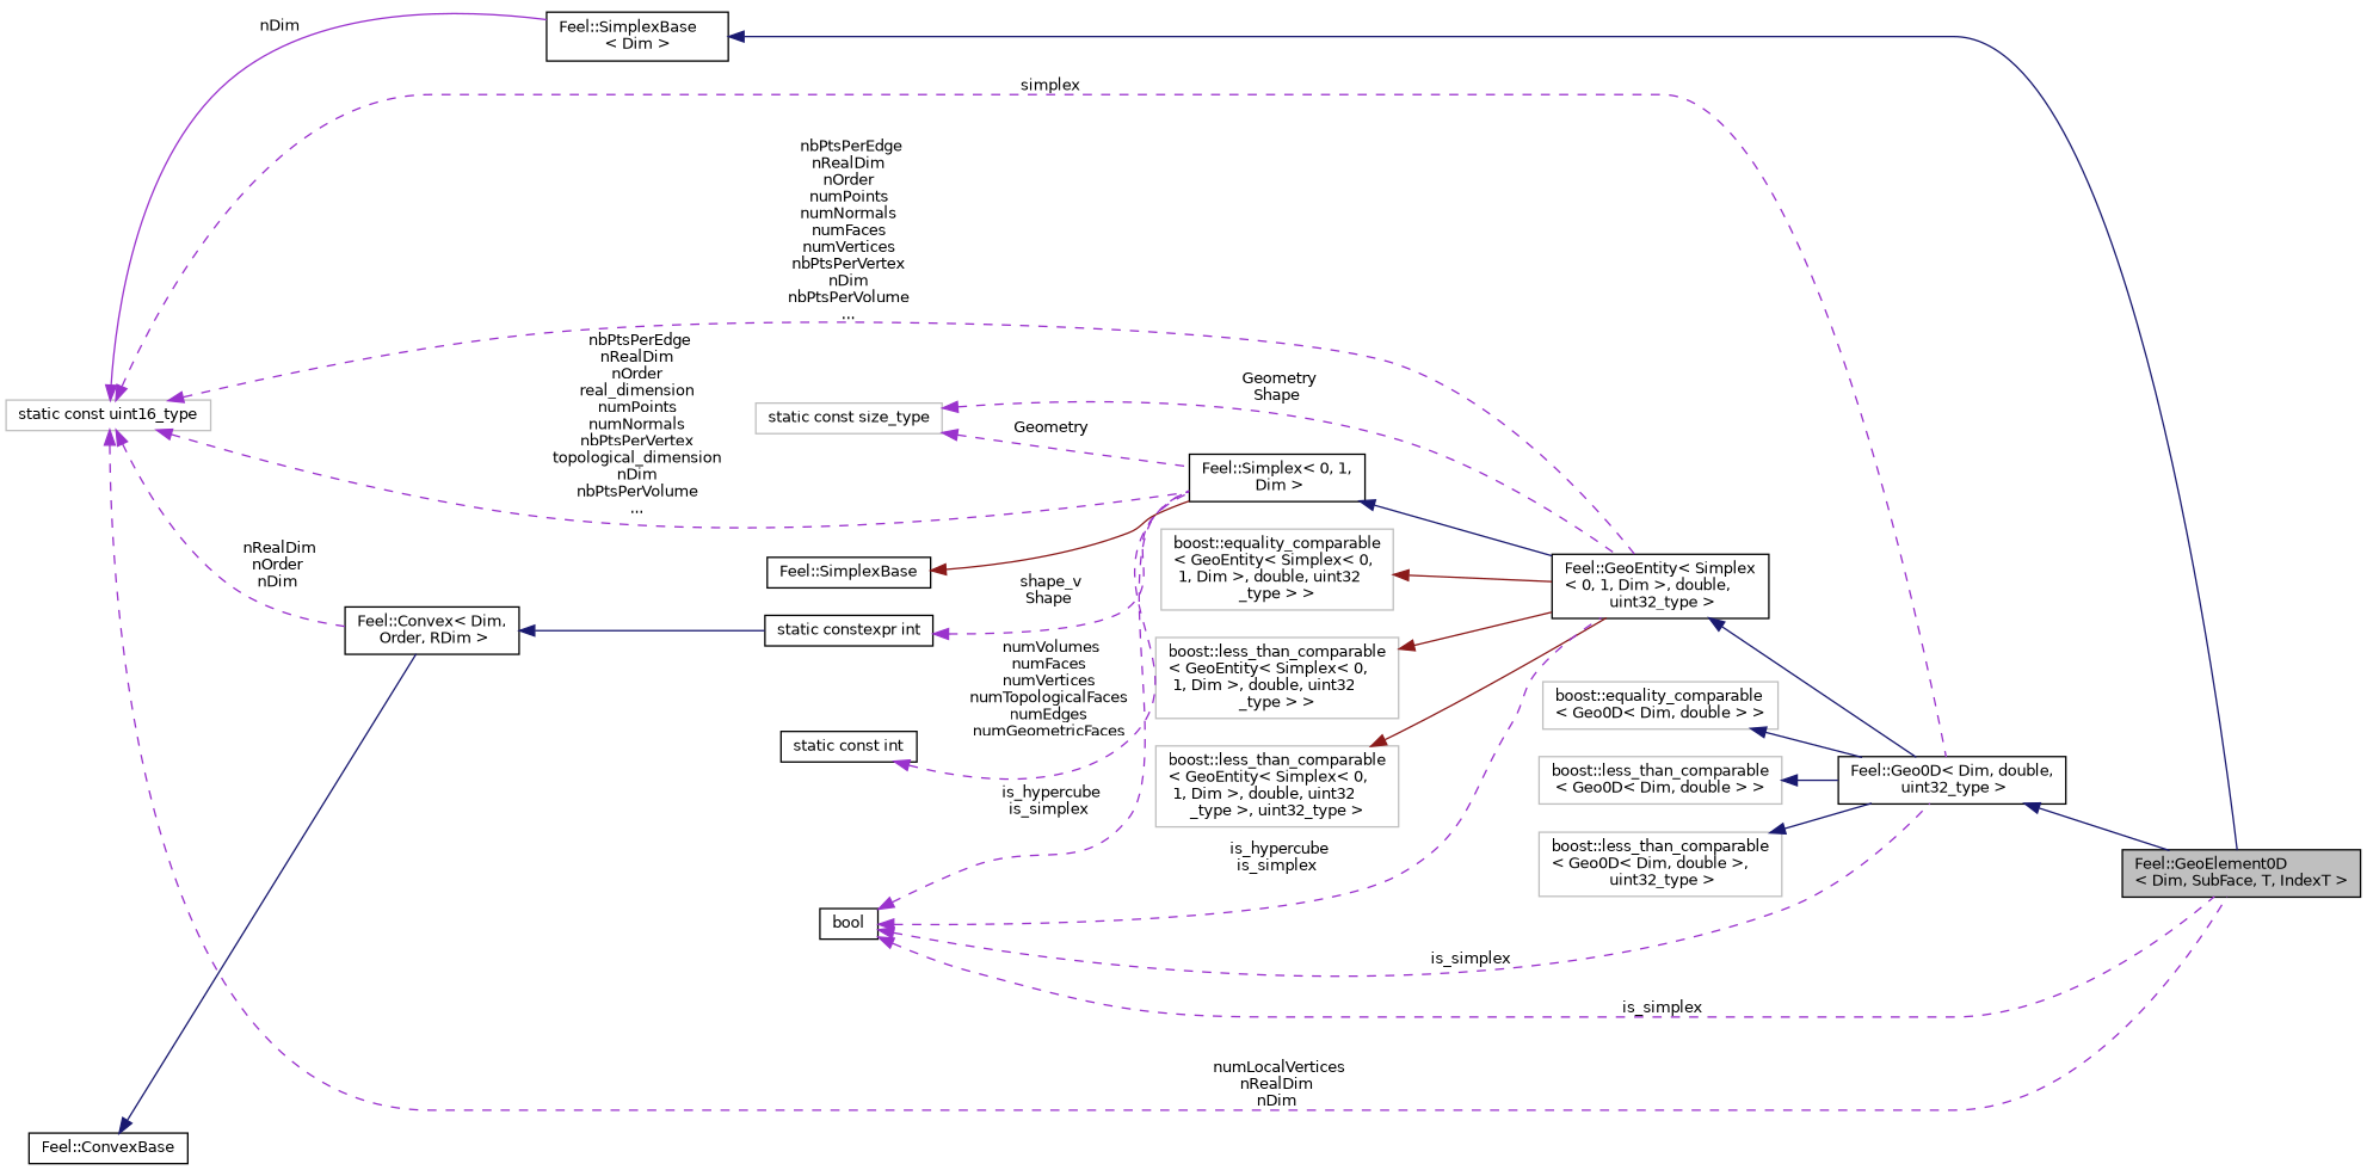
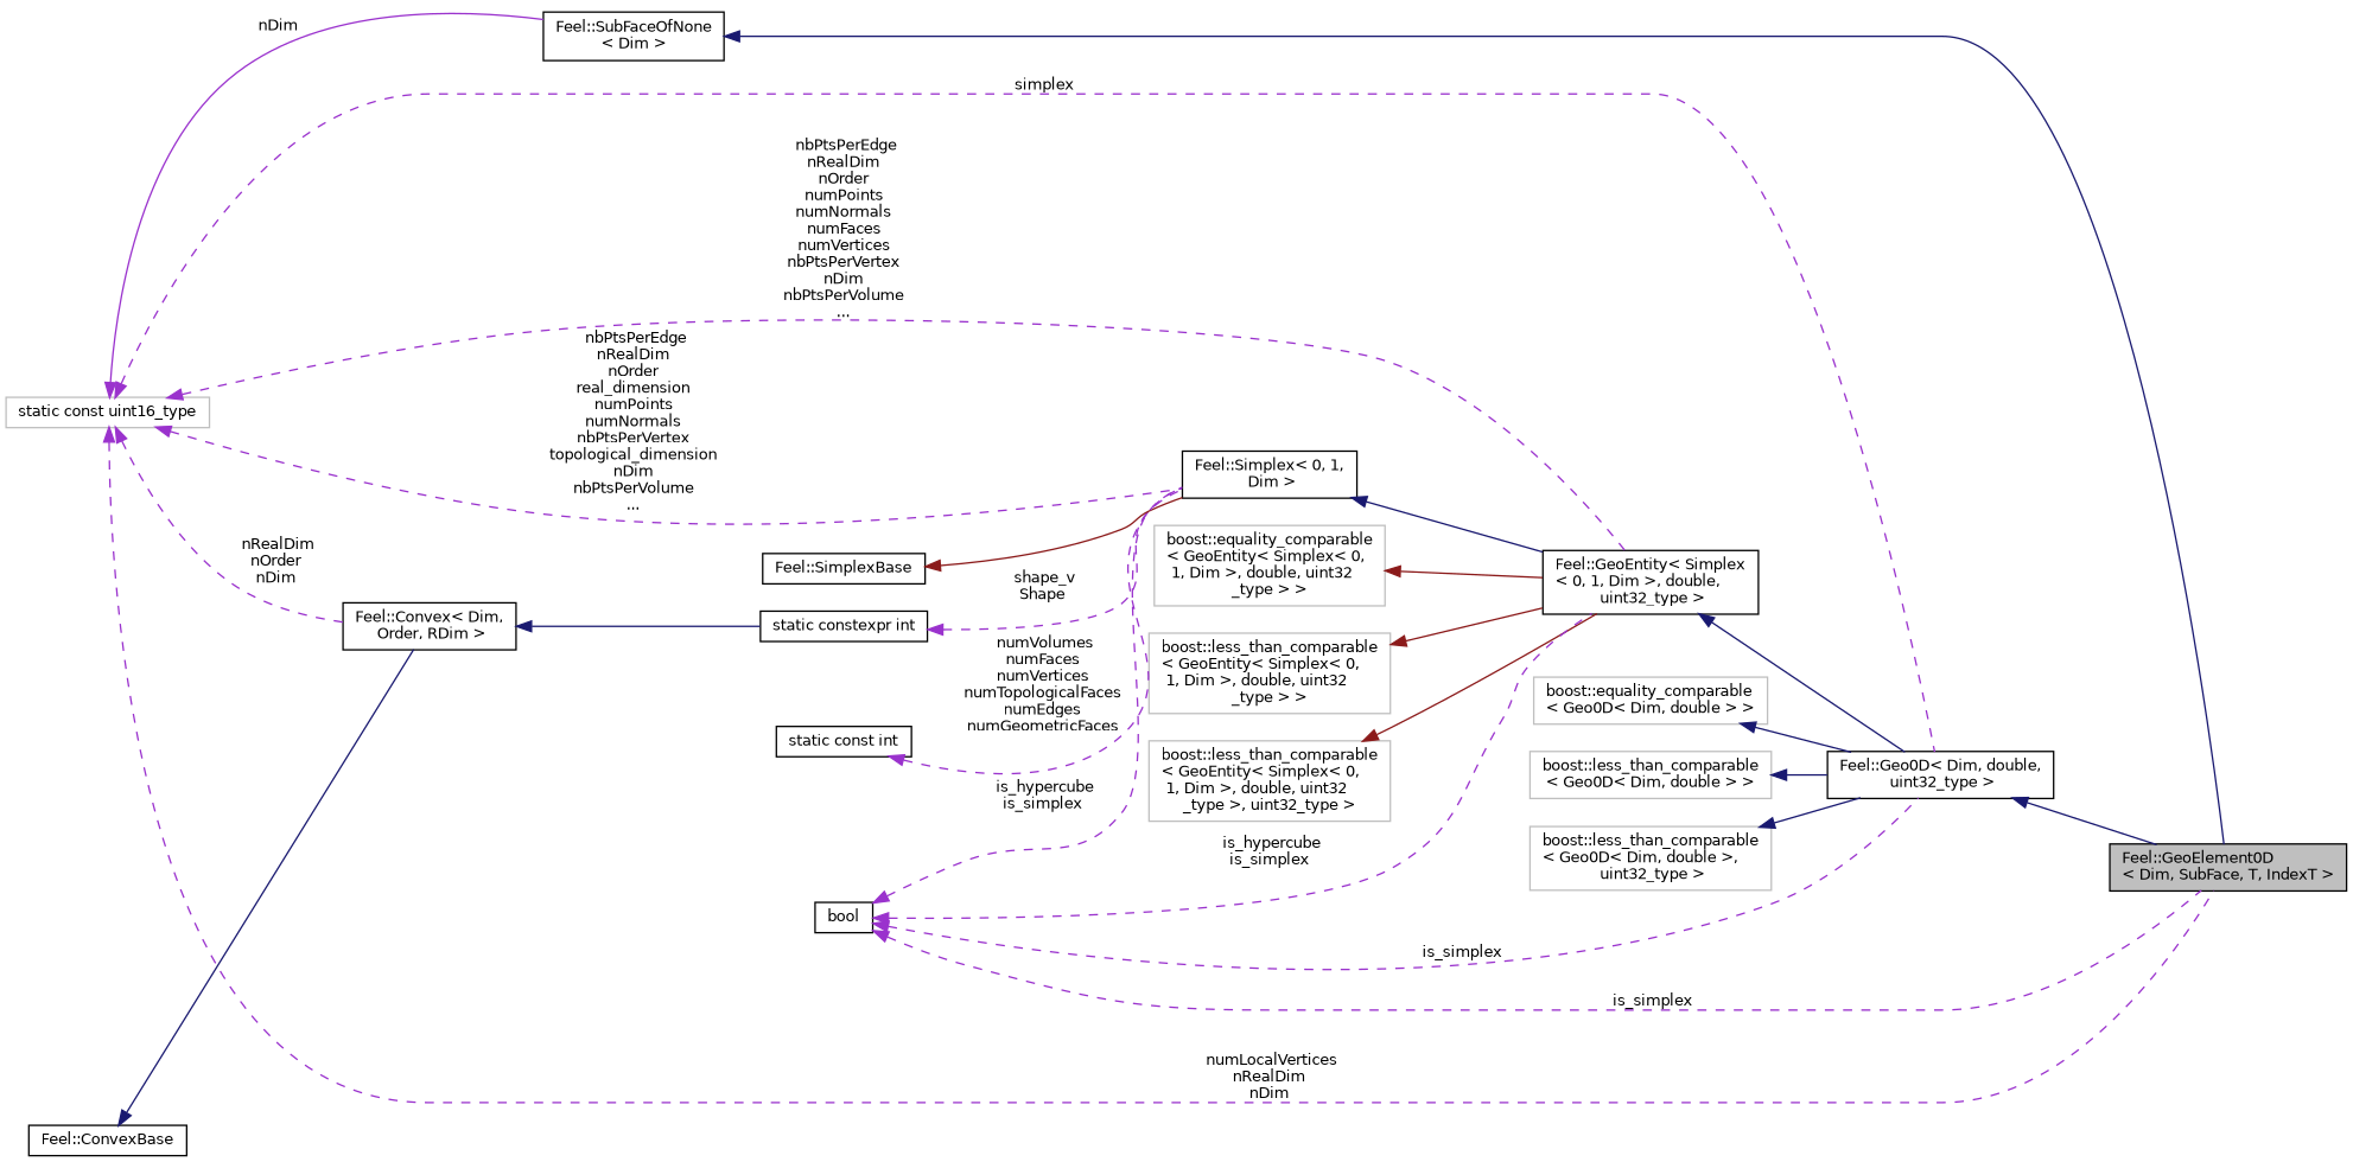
  digraph {
    rankdir=LR
    node [color=black fillcolor=white fontname=Helvetica fontsize=10 shape=record style=filled]
    edge [color=darkorchid3 dir=back fontname=Helvetica fontsize=10 labelfontname=Helvetica labelfontsize=10 style=solid]
    n1 [fillcolor=grey75 fontcolor=black height=0.2 label="Feel::GeoElement0D\l\< Dim, SubFace, T, IndexT \>" width=0.4]
    n2 [height=0.2 label="Feel::Geo0D\< Dim, double,\l uint32_type \>" width=0.4]
    n3 [color=grey75 height=0.2 label="boost::equality_comparable\l\< Geo0D\< Dim, double  \> \>" width=0.4]
    n4 [color=grey75 height=0.2 label="boost::less_than_comparable\l\< Geo0D\< Dim, double  \> \>" width=0.4]
    n5 [color=grey75 height=0.2 label="boost::less_than_comparable\l\< Geo0D\< Dim, double \>,\l uint32_type \>" width=0.4]
    n6 [height=0.2 label="Feel::GeoEntity\< Simplex\l\< 0, 1, Dim \>, double,\l uint32_type \>" width=0.4]
    n7 [color=grey75 height=0.2 label="boost::equality_comparable\l\< GeoEntity\< Simplex\< 0,\l 1, Dim \>, double, uint32\l_type \> \>" width=0.4]
    n8 [color=grey75 height=0.2 label="boost::less_than_comparable\l\< GeoEntity\< Simplex\< 0,\l 1, Dim \>, double, uint32\l_type \> \>" width=0.4]
    n9 [color=grey75 height=0.2 label="boost::less_than_comparable\l\< GeoEntity\< Simplex\< 0,\l 1, Dim \>, double, uint32\l_type \>, uint32_type \>" width=0.4]
    n10 [height=0.2 label="Feel::Simplex\< 0, 1,\l Dim \>" width=0.4]
    n11 [height=0.2 label="Feel::Convex\< Dim,\l Order, RDim \>" width=0.4]
    n12 [height=0.2 label="static constexpr int" width=0.4]
    n13 [height=0.2 label="Feel::ConvexBase" width=0.4]
    n14 [color=grey75 height=0.2 label="static const uint16_type" width=0.4]
-   n15 [height=0.2 label="Feel::SimplexBase\l\< Dim \>" width=0.4]
+   n15 [height=0.2 label="Feel::SubFaceOfNone\l\< Dim \>" width=0.4]
    n16 [height=0.2 label="Feel::SimplexBase" width=0.4]
    n17 [height=0.2 label="static const int" width=0.4]
    n18 [height=0.2 label=bool width=0.4]
-   n19 [color=grey75 height=0.2 label="static const size_type" width=0.4]
    n2 -> n1 [color=midnightblue]
    n3 -> n2 [color=midnightblue]
    n4 -> n2 [color=midnightblue]
    n5 -> n2 [color=midnightblue]
    n6 -> n2 [color=midnightblue]
    n7 -> n6 [color=firebrick4]
    n8 -> n6 [color=firebrick4]
    n9 -> n6 [color=firebrick4]
    n10 -> n6 [color=midnightblue]
    n11 -> n12 [color=midnightblue]
    n12 -> n10 [label=" shape_v\nShape" style=dashed]
    n13 -> n11 [color=midnightblue]
    n14 -> n1 [label=" numLocalVertices\nnRealDim\nnDim" style=dashed]
    n14 -> n2 [label=" simplex" style=dashed]
    n14 -> n6 [label=" nbPtsPerEdge\nnRealDim\nnOrder\nnumPoints\nnumNormals\nnumFaces\nnumVertices\nnbPtsPerVertex\nnDim\nnbPtsPerVolume\n..." style=dashed]
    n14 -> n10 [label=" nbPtsPerEdge\nnRealDim\nnOrder\nreal_dimension\nnumPoints\nnumNormals\nnbPtsPerVertex\ntopological_dimension\nnDim\nnbPtsPerVolume\n..." style=dashed]
    n14 -> n11 [label=" nRealDim\nnOrder\nnDim" style=dashed]
    n14 -> n15 [label=" nDim"]
    n15 -> n1 [color=midnightblue]
    n16 -> n10 [color=firebrick4]
    n17 -> n10 [label=" numVolumes\nnumFaces\nnumVertices\nnumTopologicalFaces\nnumEdges\nnumGeometricFaces" style=dashed]
    n18 -> n1 [label=" is_simplex" style=dashed]
    n18 -> n2 [label=" is_simplex" style=dashed]
    n18 -> n6 [label=" is_hypercube\nis_simplex" style=dashed]
    n18 -> n10 [label=" is_hypercube\nis_simplex" style=dashed]
-   n19 -> n6 [label=" Geometry\nShape" style=dashed]
-   n19 -> n10 [label=" Geometry" style=dashed]
  }
